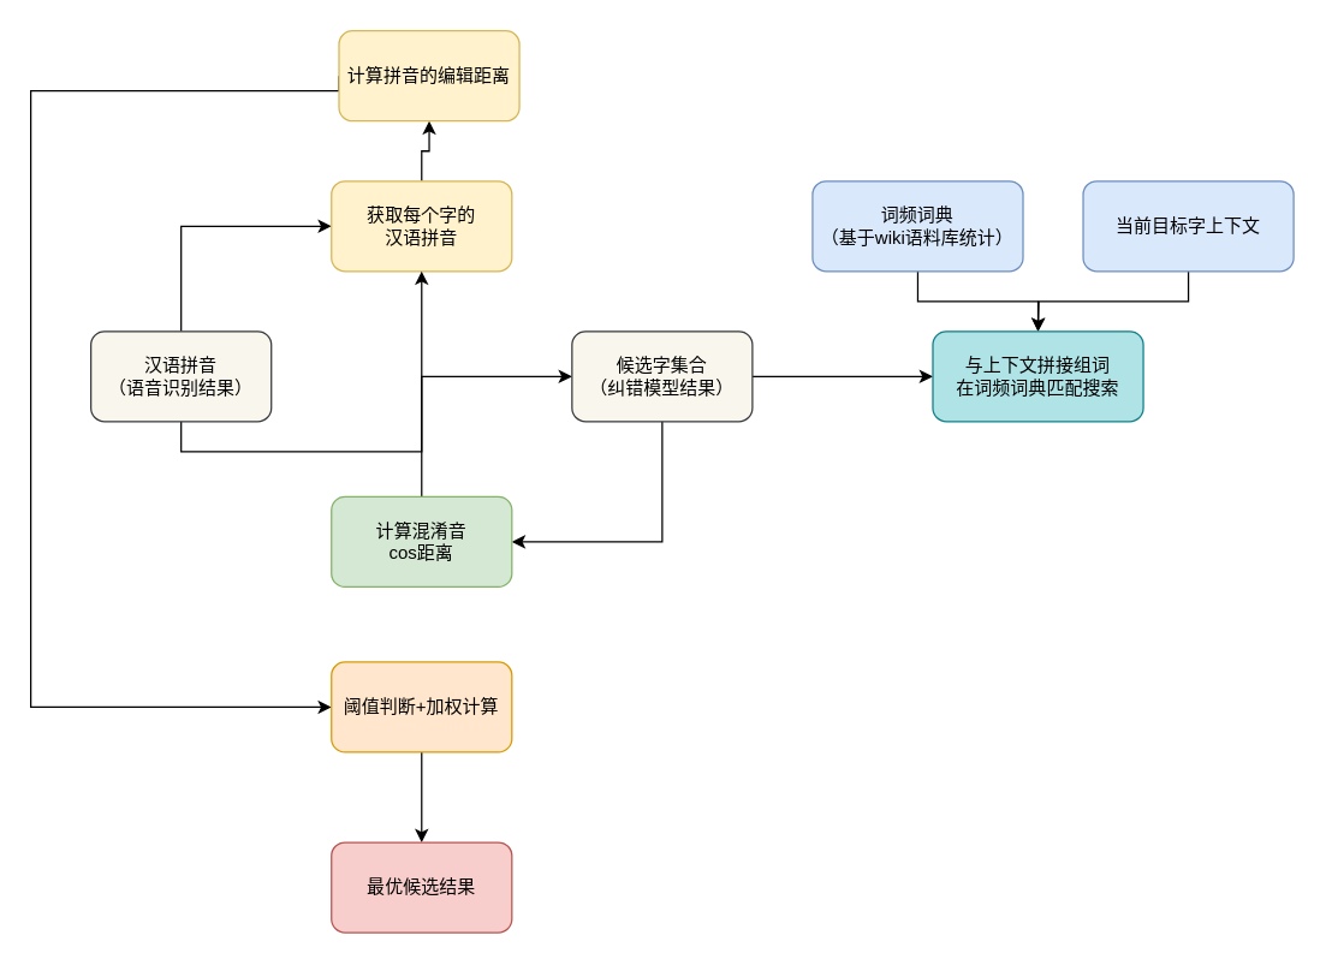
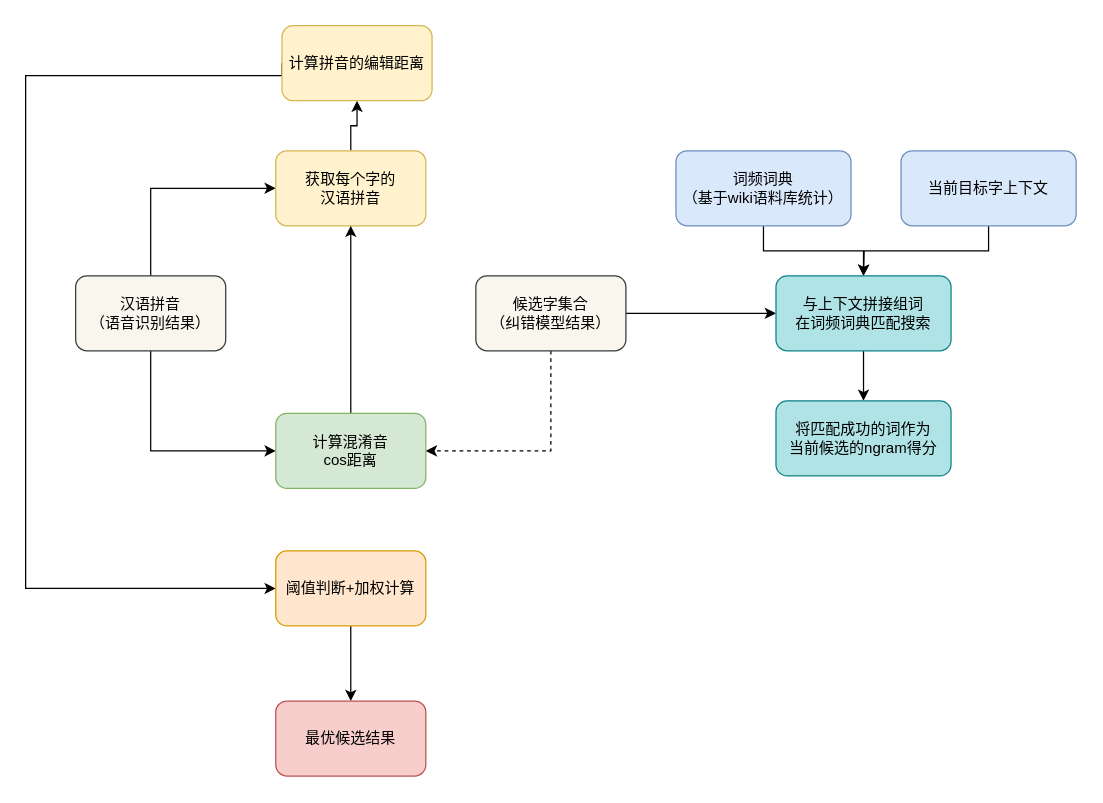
  <mxCell id="0" />
  <mxCell id="1" parent="0" />
  <mxCell id="2" style="edgeStyle=orthogonalEdgeStyle;rounded=0;orthogonalLoop=1;jettySize=auto;html=1;exitX=0.5;exitY=0;exitDx=0;exitDy=0;entryX=0;entryY=0.5;entryDx=0;entryDy=0;" edge="1" parent="1" source="4" target="9"><mxGeometry relative="1" as="geometry" /></mxCell>
- <mxCell id="3" style="edgeStyle=orthogonalEdgeStyle;rounded=0;orthogonalLoop=1;jettySize=auto;html=1;exitX=0.5;exitY=1;exitDx=0;exitDy=0;" edge="1" parent="1" source="4" target="7"><mxGeometry relative="1" as="geometry" /></mxCell>
+ <mxCell id="3" style="edgeStyle=orthogonalEdgeStyle;rounded=0;orthogonalLoop=1;jettySize=auto;html=1;exitX=0.5;exitY=1;exitDx=0;exitDy=0;entryX=0;entryY=0.5;entryDx=0;entryDy=0;" edge="1" parent="1" source="4" target="13"><mxGeometry relative="1" as="geometry" /></mxCell>
  <mxCell id="4" value="&lt;div&gt;汉语拼音&lt;/div&gt;&lt;div&gt;（语音识别结果）&lt;br&gt;&lt;/div&gt;" style="rounded=1;whiteSpace=wrap;html=1;fillColor=#f9f7ed;strokeColor=#36393d;" vertex="1" parent="1"><mxGeometry x="60" y="220" width="120" height="60" as="geometry" /></mxCell>
- <mxCell id="5" style="edgeStyle=orthogonalEdgeStyle;rounded=0;orthogonalLoop=1;jettySize=auto;html=1;exitX=0.5;exitY=1;exitDx=0;exitDy=0;entryX=1;entryY=0.5;entryDx=0;entryDy=0;" edge="1" parent="1" source="7" target="13"><mxGeometry relative="1" as="geometry" /></mxCell>
+ <mxCell id="5" style="edgeStyle=orthogonalEdgeStyle;rounded=0;orthogonalLoop=1;jettySize=auto;html=1;exitX=0.5;exitY=1;exitDx=0;exitDy=0;entryX=1;entryY=0.5;entryDx=0;entryDy=0;dashed=1;" edge="1" parent="1" source="7" target="13"><mxGeometry relative="1" as="geometry" /></mxCell>
  <mxCell id="6" style="edgeStyle=orthogonalEdgeStyle;rounded=0;orthogonalLoop=1;jettySize=auto;html=1;entryX=0;entryY=0.5;entryDx=0;entryDy=0;" edge="1" parent="1" source="7" target="19"><mxGeometry relative="1" as="geometry" /></mxCell>
  <mxCell id="7" value="&lt;div&gt;候选字集合&lt;/div&gt;&lt;div&gt;（纠错模型结果）&lt;br&gt;&lt;/div&gt;" style="rounded=1;whiteSpace=wrap;html=1;fillColor=#f9f7ed;strokeColor=#36393d;" vertex="1" parent="1"><mxGeometry x="380" y="220" width="120" height="60" as="geometry" /></mxCell>
  <mxCell id="8" style="edgeStyle=orthogonalEdgeStyle;rounded=0;orthogonalLoop=1;jettySize=auto;html=1;exitX=0.5;exitY=0;exitDx=0;exitDy=0;entryX=0.5;entryY=1;entryDx=0;entryDy=0;" edge="1" parent="1" source="9" target="11"><mxGeometry relative="1" as="geometry" /></mxCell>
  <mxCell id="9" value="&lt;div&gt;获取每个字的&lt;/div&gt;&lt;div&gt;汉语拼音&lt;/div&gt;" style="rounded=1;whiteSpace=wrap;html=1;fillColor=#fff2cc;strokeColor=#d6b656;" vertex="1" parent="1"><mxGeometry x="220" y="120" width="120" height="60" as="geometry" /></mxCell>
  <mxCell id="10" style="edgeStyle=orthogonalEdgeStyle;rounded=0;orthogonalLoop=1;jettySize=auto;html=1;exitX=0;exitY=0.5;exitDx=0;exitDy=0;entryX=0;entryY=0.5;entryDx=0;entryDy=0;" edge="1" parent="1" source="11" target="22"><mxGeometry relative="1" as="geometry"><Array as="points"><mxPoint x="20" y="60" /><mxPoint x="20" y="470" /></Array></mxGeometry></mxCell>
  <mxCell id="11" value="计算拼音的编辑距离" style="rounded=1;whiteSpace=wrap;html=1;fillColor=#fff2cc;strokeColor=#d6b656;" vertex="1" parent="1"><mxGeometry x="225" y="20" width="120" height="60" as="geometry" /></mxCell>
  <mxCell id="12" style="edgeStyle=orthogonalEdgeStyle;rounded=0;orthogonalLoop=1;jettySize=auto;html=1;" edge="1" parent="1" source="13" target="9"><mxGeometry relative="1" as="geometry" /></mxCell>
  <mxCell id="13" value="&lt;div&gt;计算混淆音&lt;/div&gt;&lt;div&gt;cos距离&lt;/div&gt;" style="rounded=1;whiteSpace=wrap;html=1;fillColor=#d5e8d4;strokeColor=#82b366;" vertex="1" parent="1"><mxGeometry x="220" y="330" width="120" height="60" as="geometry" /></mxCell>
  <mxCell id="14" style="edgeStyle=orthogonalEdgeStyle;rounded=0;orthogonalLoop=1;jettySize=auto;html=1;exitX=0.5;exitY=1;exitDx=0;exitDy=0;entryX=0.5;entryY=0;entryDx=0;entryDy=0;" edge="1" parent="1" source="15" target="19"><mxGeometry relative="1" as="geometry" /></mxCell>
  <mxCell id="15" value="&lt;div&gt;词频词典&lt;/div&gt;&lt;div&gt;（基于wiki语料库统计）&lt;br&gt;&lt;/div&gt;" style="rounded=1;whiteSpace=wrap;html=1;fillColor=#dae8fc;strokeColor=#6c8ebf;" vertex="1" parent="1"><mxGeometry x="540" y="120" width="140" height="60" as="geometry" /></mxCell>
  <mxCell id="16" style="edgeStyle=orthogonalEdgeStyle;rounded=0;orthogonalLoop=1;jettySize=auto;html=1;exitX=0.5;exitY=1;exitDx=0;exitDy=0;" edge="1" parent="1" source="17"><mxGeometry relative="1" as="geometry"><mxPoint x="690" y="220" as="targetPoint" /></mxGeometry></mxCell>
  <mxCell id="17" value="当前目标字上下文" style="rounded=1;whiteSpace=wrap;html=1;fillColor=#dae8fc;strokeColor=#6c8ebf;" vertex="1" parent="1"><mxGeometry x="720" y="120" width="140" height="60" as="geometry" /></mxCell>
+ <mxCell id="18" style="edgeStyle=orthogonalEdgeStyle;rounded=0;orthogonalLoop=1;jettySize=auto;html=1;exitX=0.5;exitY=1;exitDx=0;exitDy=0;entryX=0.5;entryY=0;entryDx=0;entryDy=0;" edge="1" parent="1" source="19" target="20"><mxGeometry relative="1" as="geometry" /></mxCell>
  <mxCell id="19" value="&lt;div&gt;与上下文拼接组词&lt;/div&gt;&lt;div&gt;在词频词典匹配搜索&lt;br&gt;&lt;/div&gt;" style="rounded=1;whiteSpace=wrap;html=1;fillColor=#b0e3e6;strokeColor=#0e8088;" vertex="1" parent="1"><mxGeometry x="620" y="220" width="140" height="60" as="geometry" /></mxCell>
+ <mxCell id="20" value="&lt;div&gt;将匹配成功的词作为&lt;/div&gt;&lt;div&gt;当前候选的ngram得分&lt;br&gt;&lt;/div&gt;" style="rounded=1;whiteSpace=wrap;html=1;fillColor=#b0e3e6;strokeColor=#0e8088;" vertex="1" parent="1"><mxGeometry x="620" y="320" width="140" height="60" as="geometry" /></mxCell>
  <mxCell id="21" style="edgeStyle=orthogonalEdgeStyle;rounded=0;orthogonalLoop=1;jettySize=auto;html=1;exitX=0.5;exitY=1;exitDx=0;exitDy=0;entryX=0.5;entryY=0;entryDx=0;entryDy=0;" edge="1" parent="1" source="22" target="23"><mxGeometry relative="1" as="geometry" /></mxCell>
  <mxCell id="22" value="阈值判断+加权计算" style="rounded=1;whiteSpace=wrap;html=1;fillColor=#ffe6cc;strokeColor=#d79b00;" vertex="1" parent="1"><mxGeometry x="220" y="440" width="120" height="60" as="geometry" /></mxCell>
  <mxCell id="23" value="最优候选结果" style="rounded=1;whiteSpace=wrap;html=1;fillColor=#f8cecc;strokeColor=#b85450;" vertex="1" parent="1"><mxGeometry x="220" y="560" width="120" height="60" as="geometry" /></mxCell>
